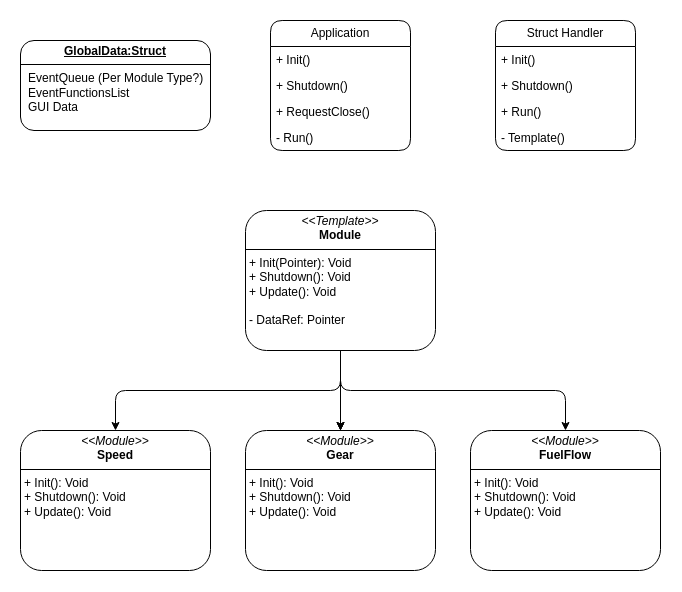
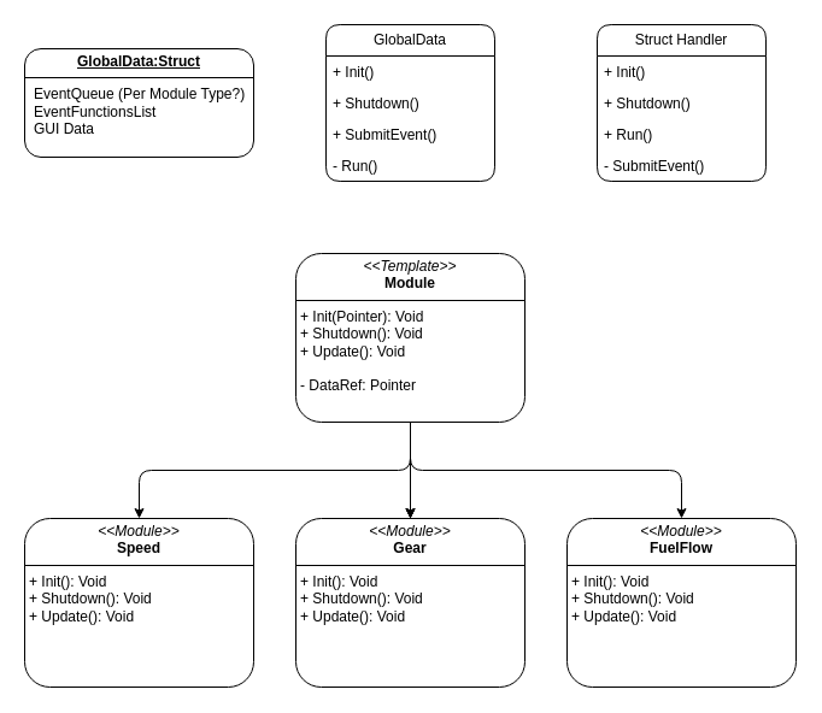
  <mxCell id="0" />
  <mxCell id="1" parent="0" />
- <mxCell id="2" value="Application" style="swimlane;fontStyle=0;childLayout=stackLayout;horizontal=1;startSize=26;fillColor=none;horizontalStack=0;resizeParent=1;resizeParentMax=0;resizeLast=0;collapsible=1;marginBottom=0;whiteSpace=wrap;html=1;hachureGap=4;fontFamily=Helvetica;swimlaneLine=1;rounded=1;" vertex="1" parent="1"><mxGeometry x="270" y="20" width="140" height="130" as="geometry" /></mxCell>
+ <mxCell id="2" value="GlobalData" style="swimlane;fontStyle=0;childLayout=stackLayout;horizontal=1;startSize=26;fillColor=none;horizontalStack=0;resizeParent=1;resizeParentMax=0;resizeLast=0;collapsible=1;marginBottom=0;whiteSpace=wrap;html=1;hachureGap=4;fontFamily=Helvetica;swimlaneLine=1;rounded=1;" vertex="1" parent="1"><mxGeometry x="270" y="20" width="140" height="130" as="geometry" /></mxCell>
  <mxCell id="3" value="+ Init()" style="text;strokeColor=none;fillColor=none;align=left;verticalAlign=top;spacingLeft=4;spacingRight=4;overflow=hidden;rotatable=0;points=[[0,0.5],[1,0.5]];portConstraint=eastwest;whiteSpace=wrap;html=1;fontFamily=Helvetica;swimlaneLine=1;rounded=1;" vertex="1" parent="2"><mxGeometry y="26" width="140" height="26" as="geometry" /></mxCell>
  <mxCell id="4" value="+ Shutdown()" style="text;strokeColor=none;fillColor=none;align=left;verticalAlign=top;spacingLeft=4;spacingRight=4;overflow=hidden;rotatable=0;points=[[0,0.5],[1,0.5]];portConstraint=eastwest;whiteSpace=wrap;html=1;fontFamily=Helvetica;swimlaneLine=1;rounded=1;" vertex="1" parent="2"><mxGeometry y="52" width="140" height="26" as="geometry" /></mxCell>
- <mxCell id="5" value="+ RequestClose()" style="text;strokeColor=none;fillColor=none;align=left;verticalAlign=top;spacingLeft=4;spacingRight=4;overflow=hidden;rotatable=0;points=[[0,0.5],[1,0.5]];portConstraint=eastwest;whiteSpace=wrap;html=1;fontFamily=Helvetica;rounded=1;swimlaneLine=1;" vertex="1" parent="2"><mxGeometry y="78" width="140" height="26" as="geometry" /></mxCell>
+ <mxCell id="5" value="+ SubmitEvent()" style="text;strokeColor=none;fillColor=none;align=left;verticalAlign=top;spacingLeft=4;spacingRight=4;overflow=hidden;rotatable=0;points=[[0,0.5],[1,0.5]];portConstraint=eastwest;whiteSpace=wrap;html=1;fontFamily=Helvetica;rounded=1;swimlaneLine=1;" vertex="1" parent="2"><mxGeometry y="78" width="140" height="26" as="geometry" /></mxCell>
  <mxCell id="6" value="- Run()" style="text;strokeColor=none;fillColor=none;align=left;verticalAlign=top;spacingLeft=4;spacingRight=4;overflow=hidden;rotatable=0;points=[[0,0.5],[1,0.5]];portConstraint=eastwest;whiteSpace=wrap;html=1;fontFamily=Helvetica;rounded=1;swimlaneLine=1;" vertex="1" parent="2"><mxGeometry y="104" width="140" height="26" as="geometry" /></mxCell>
  <mxCell id="7" value="" style="edgeStyle=orthogonalEdgeStyle;rounded=1;orthogonalLoop=1;jettySize=auto;html=1;" edge="1" parent="1" source="12" target="13"><mxGeometry relative="1" as="geometry" /></mxCell>
  <mxCell id="8" value="" style="edgeStyle=orthogonalEdgeStyle;rounded=1;orthogonalLoop=1;jettySize=auto;html=1;" edge="1" parent="1" source="12" target="13"><mxGeometry relative="1" as="geometry" /></mxCell>
  <mxCell id="9" value="" style="edgeStyle=orthogonalEdgeStyle;rounded=1;orthogonalLoop=1;jettySize=auto;html=1;" edge="1" parent="1" source="12" target="13"><mxGeometry relative="1" as="geometry" /></mxCell>
  <mxCell id="10" style="edgeStyle=orthogonalEdgeStyle;rounded=1;orthogonalLoop=1;jettySize=auto;html=1;exitX=0.5;exitY=1;exitDx=0;exitDy=0;entryX=0.5;entryY=0;entryDx=0;entryDy=0;" edge="1" parent="1" source="12" target="14"><mxGeometry relative="1" as="geometry" /></mxCell>
  <mxCell id="11" style="edgeStyle=orthogonalEdgeStyle;rounded=1;orthogonalLoop=1;jettySize=auto;html=1;exitX=0.5;exitY=1;exitDx=0;exitDy=0;entryX=0.5;entryY=0;entryDx=0;entryDy=0;" edge="1" parent="1" source="12" target="15"><mxGeometry relative="1" as="geometry" /></mxCell>
  <mxCell id="12" value="&lt;p style=&quot;margin:0px;margin-top:4px;text-align:center;&quot;&gt;&lt;i&gt;&amp;lt;&amp;lt;Template&amp;gt;&amp;gt;&lt;/i&gt;&lt;br&gt;&lt;b&gt;Module&lt;/b&gt;&lt;/p&gt;&lt;hr size=&quot;1&quot; style=&quot;border-style:solid;&quot;&gt;&lt;p style=&quot;margin:0px;margin-left:4px;&quot;&gt;&lt;/p&gt;&lt;p style=&quot;margin:0px;margin-left:4px;&quot;&gt;+ Init(Pointer): Void&lt;br&gt;+ Shutdown(): Void&lt;/p&gt;&lt;p style=&quot;margin:0px;margin-left:4px;&quot;&gt;+ Update(): Void&lt;/p&gt;&lt;p style=&quot;margin:0px;margin-left:4px;&quot;&gt;&lt;br&gt;&lt;/p&gt;&lt;p style=&quot;margin:0px;margin-left:4px;&quot;&gt;- DataRef: Pointer&lt;/p&gt;" style="verticalAlign=top;align=left;overflow=fill;html=1;whiteSpace=wrap;rounded=1;" vertex="1" parent="1"><mxGeometry x="245" y="210" width="190" height="140" as="geometry" /></mxCell>
  <mxCell id="13" value="&lt;p style=&quot;margin:0px;margin-top:4px;text-align:center;&quot;&gt;&lt;i&gt;&amp;lt;&amp;lt;Module&amp;gt;&amp;gt;&lt;/i&gt;&lt;br&gt;&lt;b&gt;Gear&lt;/b&gt;&lt;/p&gt;&lt;hr size=&quot;1&quot; style=&quot;border-style:solid;&quot;&gt;&lt;p style=&quot;margin:0px;margin-left:4px;&quot;&gt;&lt;/p&gt;&lt;p style=&quot;margin:0px;margin-left:4px;&quot;&gt;+ Init(): Void&lt;br&gt;+ Shutdown(): Void&lt;/p&gt;&lt;p style=&quot;margin:0px;margin-left:4px;&quot;&gt;+ Update(): Void&lt;/p&gt;" style="verticalAlign=top;align=left;overflow=fill;html=1;whiteSpace=wrap;rounded=1;" vertex="1" parent="1"><mxGeometry x="245" y="430" width="190" height="140" as="geometry" /></mxCell>
  <mxCell id="14" value="&lt;p style=&quot;margin:0px;margin-top:4px;text-align:center;&quot;&gt;&lt;i&gt;&amp;lt;&amp;lt;Module&amp;gt;&amp;gt;&lt;/i&gt;&lt;br&gt;&lt;b&gt;FuelFlow&lt;/b&gt;&lt;/p&gt;&lt;hr size=&quot;1&quot; style=&quot;border-style:solid;&quot;&gt;&lt;p style=&quot;margin:0px;margin-left:4px;&quot;&gt;&lt;/p&gt;&lt;p style=&quot;margin:0px;margin-left:4px;&quot;&gt;+ Init(): Void&lt;br&gt;+ Shutdown(): Void&lt;/p&gt;&lt;p style=&quot;margin:0px;margin-left:4px;&quot;&gt;+ Update(): Void&lt;/p&gt;" style="verticalAlign=top;align=left;overflow=fill;html=1;whiteSpace=wrap;rounded=1;" vertex="1" parent="1"><mxGeometry x="470" y="430" width="190" height="140" as="geometry" /></mxCell>
  <mxCell id="15" value="&lt;p style=&quot;margin:0px;margin-top:4px;text-align:center;&quot;&gt;&lt;i&gt;&amp;lt;&amp;lt;Module&amp;gt;&amp;gt;&lt;/i&gt;&lt;br&gt;&lt;b&gt;Speed&lt;/b&gt;&lt;/p&gt;&lt;hr size=&quot;1&quot; style=&quot;border-style:solid;&quot;&gt;&lt;p style=&quot;margin:0px;margin-left:4px;&quot;&gt;&lt;/p&gt;&lt;p style=&quot;margin:0px;margin-left:4px;&quot;&gt;+ Init(): Void&lt;br&gt;+ Shutdown(): Void&lt;/p&gt;&lt;p style=&quot;margin:0px;margin-left:4px;&quot;&gt;+ Update(): Void&lt;/p&gt;" style="verticalAlign=top;align=left;overflow=fill;html=1;whiteSpace=wrap;rounded=1;" vertex="1" parent="1"><mxGeometry x="20" y="430" width="190" height="140" as="geometry" /></mxCell>
  <mxCell id="16" value="Struct Handler" style="swimlane;fontStyle=0;childLayout=stackLayout;horizontal=1;startSize=26;fillColor=none;horizontalStack=0;resizeParent=1;resizeParentMax=0;resizeLast=0;collapsible=1;marginBottom=0;whiteSpace=wrap;html=1;hachureGap=4;fontFamily=Helvetica;swimlaneLine=1;rounded=1;" vertex="1" parent="1"><mxGeometry x="495" y="20" width="140" height="130" as="geometry" /></mxCell>
  <mxCell id="17" value="+ Init()" style="text;strokeColor=none;fillColor=none;align=left;verticalAlign=top;spacingLeft=4;spacingRight=4;overflow=hidden;rotatable=0;points=[[0,0.5],[1,0.5]];portConstraint=eastwest;whiteSpace=wrap;html=1;fontFamily=Helvetica;swimlaneLine=1;rounded=1;" vertex="1" parent="16"><mxGeometry y="26" width="140" height="26" as="geometry" /></mxCell>
  <mxCell id="18" value="+ Shutdown()" style="text;strokeColor=none;fillColor=none;align=left;verticalAlign=top;spacingLeft=4;spacingRight=4;overflow=hidden;rotatable=0;points=[[0,0.5],[1,0.5]];portConstraint=eastwest;whiteSpace=wrap;html=1;fontFamily=Helvetica;swimlaneLine=1;rounded=1;" vertex="1" parent="16"><mxGeometry y="52" width="140" height="26" as="geometry" /></mxCell>
  <mxCell id="19" value="+ Run()" style="text;strokeColor=none;fillColor=none;align=left;verticalAlign=top;spacingLeft=4;spacingRight=4;overflow=hidden;rotatable=0;points=[[0,0.5],[1,0.5]];portConstraint=eastwest;whiteSpace=wrap;html=1;fontFamily=Helvetica;rounded=1;swimlaneLine=1;" vertex="1" parent="16"><mxGeometry y="78" width="140" height="26" as="geometry" /></mxCell>
- <mxCell id="20" value="- Template()" style="text;strokeColor=none;fillColor=none;align=left;verticalAlign=top;spacingLeft=4;spacingRight=4;overflow=hidden;rotatable=0;points=[[0,0.5],[1,0.5]];portConstraint=eastwest;whiteSpace=wrap;html=1;fontFamily=Helvetica;rounded=1;swimlaneLine=1;" vertex="1" parent="16"><mxGeometry y="104" width="140" height="26" as="geometry" /></mxCell>
+ <mxCell id="20" value="- SubmitEvent()" style="text;strokeColor=none;fillColor=none;align=left;verticalAlign=top;spacingLeft=4;spacingRight=4;overflow=hidden;rotatable=0;points=[[0,0.5],[1,0.5]];portConstraint=eastwest;whiteSpace=wrap;html=1;fontFamily=Helvetica;rounded=1;swimlaneLine=1;" vertex="1" parent="16"><mxGeometry y="104" width="140" height="26" as="geometry" /></mxCell>
  <mxCell id="21" value="&lt;p style=&quot;margin:0px;margin-top:4px;text-align:center;text-decoration:underline;&quot;&gt;&lt;b&gt;GlobalData:Struct&lt;/b&gt;&lt;/p&gt;&lt;hr size=&quot;1&quot; style=&quot;border-style:solid;&quot;&gt;&lt;p style=&quot;margin:0px;margin-left:8px;&quot;&gt;EventQueue (Per Module Type?)&lt;br&gt;EventFunctionsList&lt;br&gt;GUI Data&lt;/p&gt;" style="verticalAlign=top;align=left;overflow=fill;html=1;whiteSpace=wrap;rounded=1;" vertex="1" parent="1"><mxGeometry x="20" y="40" width="190" height="90" as="geometry" /></mxCell>
